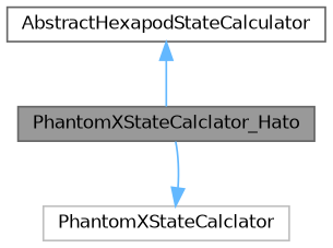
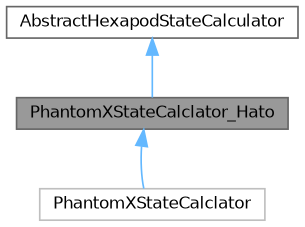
  digraph {
    node [color=gray40 fillcolor=white fontname=Helvetica fontsize=10 shape=box style=filled]
    edge [color=steelblue1 dir=back fontname=Helvetica fontsize=10 labelfontname=Helvetica labelfontsize=10 style=solid]
    n1 [fillcolor=grey60 fontcolor=black height=0.2 label=PhantomXStateCalclator_Hato width=0.4]
    n2 [color=grey75 height=0.2 label=PhantomXStateCalclator width=0.4]
    n3 [height=0.2 label=AbstractHexapodStateCalculator width=0.4]
-   n2 -> n1
+   n1 -> n2
    n3 -> n1
  }
